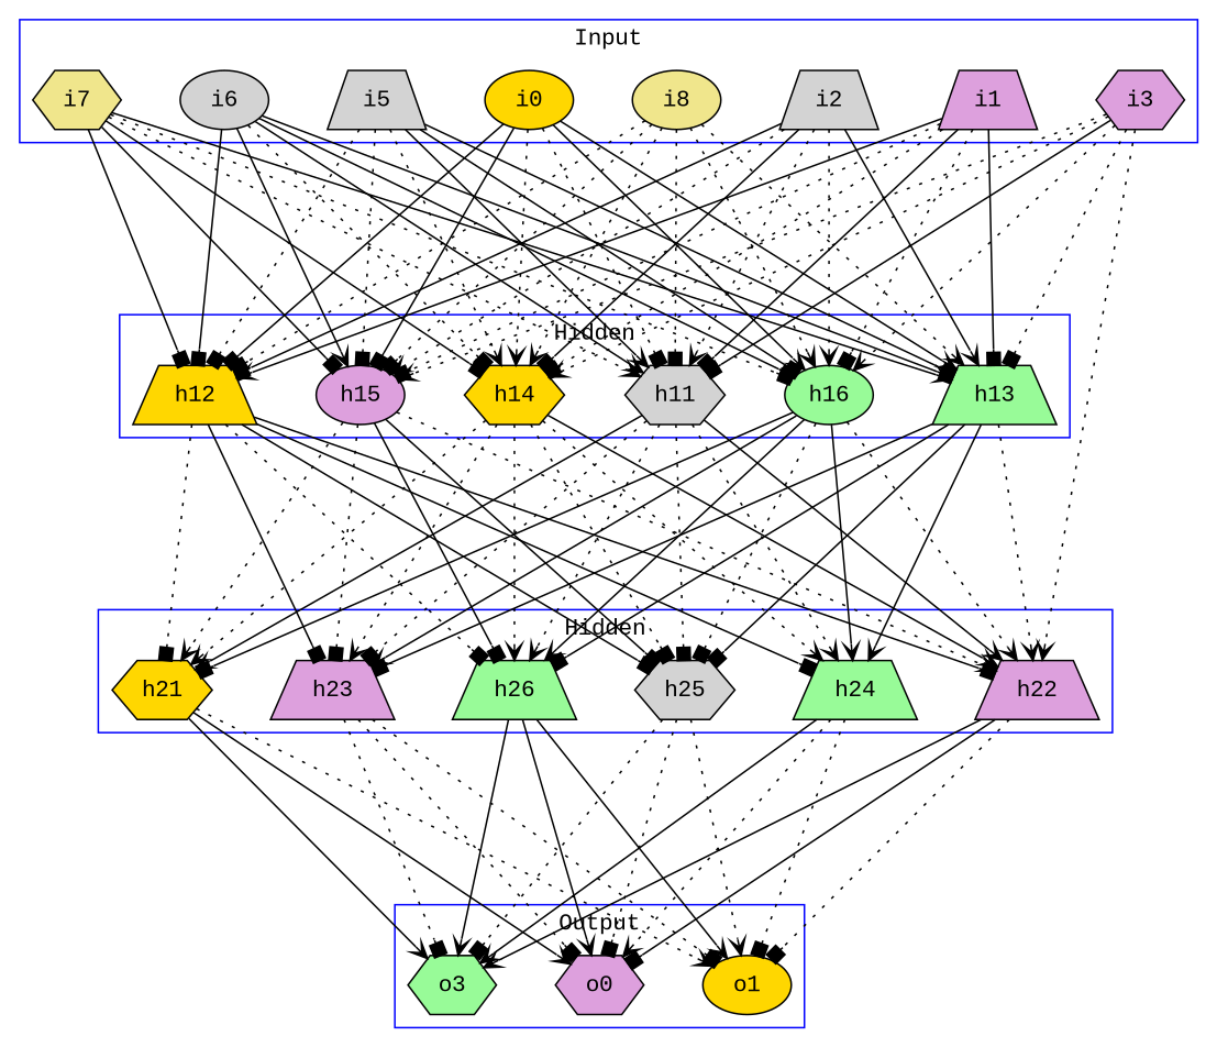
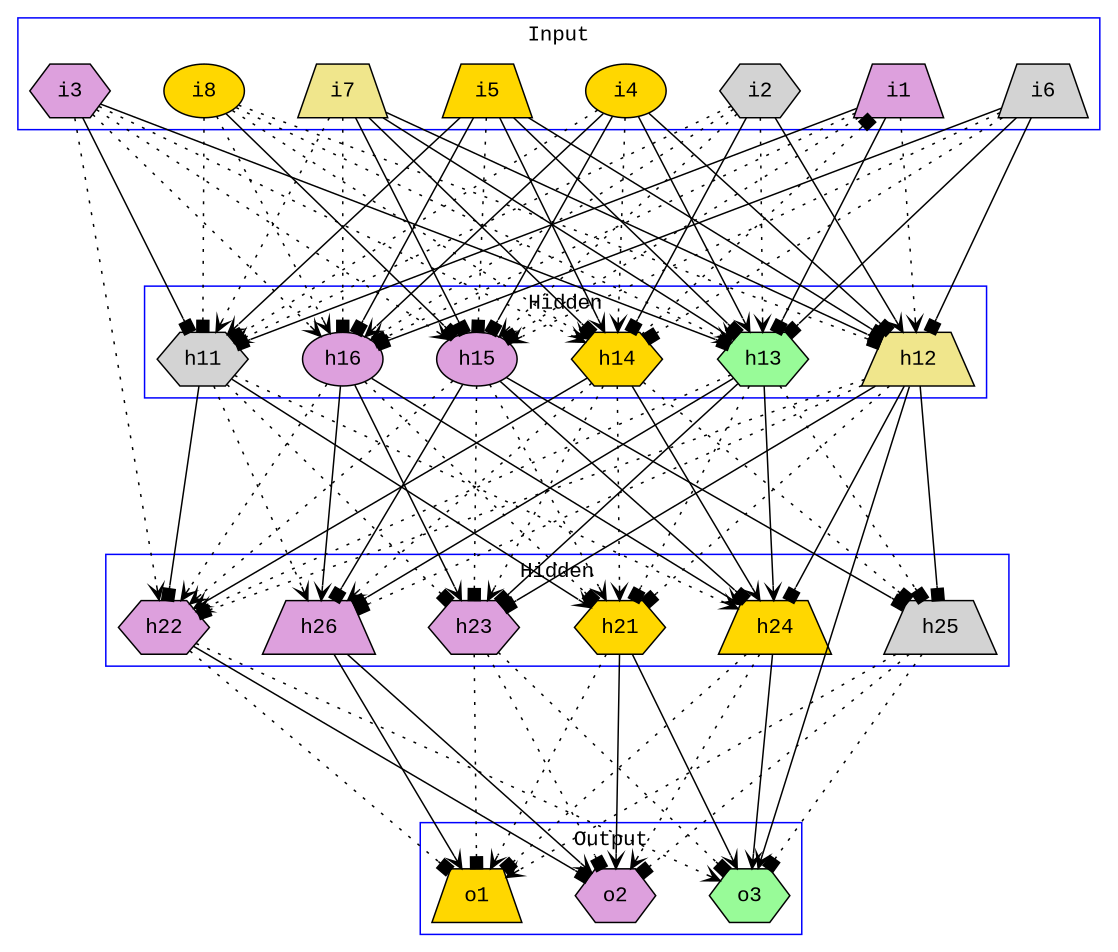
  digraph {
    fontname="Liberation Mono"
    nodesep=0.5
    rankdir=TB
    ranksep=2
    splines=line
    node [fillcolor=plum fontname="Liberation Mono" shape=hexagon style=filled]
    edge [arrowhead=box fontname="Liberation Mono" style=solid]
    i1 [shape=trapezium]
-   i2 [fillcolor=lightgrey shape=trapezium]
+   i2 [fillcolor=lightgrey]
    i3
-   i4 [fillcolor=gold shape=ellipse label=i0]
-   i5 [fillcolor=lightgrey shape=trapezium]
-   i6 [fillcolor=lightgrey shape=ellipse]
-   i7 [fillcolor=khaki]
-   i8 [fillcolor=khaki shape=ellipse]
+   i4 [fillcolor=gold shape=ellipse]
+   i5 [fillcolor=gold shape=trapezium]
+   i6 [fillcolor=lightgrey shape=trapezium]
+   i7 [fillcolor=khaki shape=trapezium]
+   i8 [fillcolor=gold shape=ellipse]
    h11 [fillcolor=lightgrey]
-   h12 [fillcolor=gold shape=trapezium]
-   h13 [fillcolor=palegreen shape=trapezium]
+   h12 [fillcolor=khaki shape=trapezium]
+   h13 [fillcolor=palegreen]
    h14 [fillcolor=gold]
    h15 [shape=ellipse]
-   h16 [fillcolor=palegreen shape=ellipse]
+   h16 [shape=ellipse]
    h21 [fillcolor=gold]
-   h22 [shape=trapezium]
-   h23 [shape=trapezium]
-   h24 [fillcolor=palegreen shape=trapezium]
-   h25 [fillcolor=lightgrey]
-   h26 [fillcolor=palegreen shape=trapezium]
-   o1 [fillcolor=gold shape=ellipse]
-   o2 [label=o0]
+   h22
+   h23
+   h24 [fillcolor=gold shape=trapezium]
+   h25 [fillcolor=lightgrey shape=trapezium]
+   h26 [shape=trapezium]
+   o1 [fillcolor=gold shape=trapezium]
+   o2
    o3 [fillcolor=palegreen]
    subgraph cluster_1 {
      color=blue
      label=Input
      i1
      i2
      i3
      i4
      i5
      i6
      i7
      i8
    }
    subgraph cluster_2 {
      color=blue
      label=Hidden
      h11
      h12
      h13
      h14
      h15
      h16
    }
    subgraph cluster_3 {
      color=blue
      label=Hidden
      h21
      h22
      h23
      h24
      h25
      h26
    }
    subgraph cluster_4 {
      color=blue
      label=Output
      o1
      o2
      o3
    }
    i1 -> h11
-   i1 -> h12 [arrowhead=vee]
+   i1 -> h12 [arrowhead=vee style=dotted]
    i1 -> h13
-   i1 -> h14 [style=dotted]
+   h14 -> i1 [style=dotted]
    i1 -> h15 [style=dotted]
    i1 -> h16 [style=dotted]
    i2 -> h11 [arrowhead=vee style=dotted]
-   i2 -> h12
-   i2 -> h13 [arrowhead=vee]
+   i2 -> h12 [arrowhead=vee]
+   i2 -> h13 [arrowhead=vee style=dotted]
    i2 -> h14
    i2 -> h15 [arrowhead=vee style=dotted]
    i2 -> h16 [arrowhead=vee style=dotted]
    i3 -> h11
-   i3 -> h13 [style=dotted]
+   i3 -> h13
    i3 -> h14 [arrowhead=vee style=dotted]
    i3 -> h15 [arrowhead=vee style=dotted]
    i3 -> h16 [arrowhead=vee style=dotted]
    i3 -> h22 [arrowhead=vee style=dotted]
    i4 -> h11 [style=dotted]
    i4 -> h12
    i4 -> h13 [arrowhead=vee]
    i4 -> h14 [arrowhead=vee style=dotted]
    i4 -> h15
    i4 -> h16 [arrowhead=vee]
    i5 -> h11 [arrowhead=vee]
-   i5 -> h12 [style=dotted]
+   i5 -> h12
    i5 -> h13
-   i5 -> h14 [arrowhead=vee style=dotted]
+   i5 -> h14 [arrowhead=vee]
    i5 -> h15 [style=dotted]
    i5 -> h16
-   i6 -> h11 [arrowhead=vee]
    i6 -> h12
    i6 -> h13
    i6 -> h14 [style=dotted]
-   i6 -> h15 [arrowhead=vee]
+   i6 -> h15 [arrowhead=vee style=dotted]
    i6 -> h16
    i7 -> h11 [arrowhead=vee style=dotted]
    i7 -> h12
    i7 -> h13 [arrowhead=vee]
    i7 -> h14
    i7 -> h15
    i7 -> h16 [style=dotted]
    i8 -> h11 [style=dotted]
    i8 -> h12 [style=dotted]
    i8 -> h13 [arrowhead=vee style=dotted]
    i8 -> h14 [arrowhead=vee style=dotted]
-   i8 -> h15 [style=dotted]
+   i8 -> h15
    i8 -> h16 [arrowhead=vee style=dotted]
    h11 -> h21 [arrowhead=vee]
-   h11 -> h22 [arrowhead=vee]
+   h11 -> h22
    h11 -> h23 [style=dotted]
    h11 -> h24 [arrowhead=vee style=dotted]
-   h11 -> h25 [style=dotted]
    h11 -> h26 [arrowhead=vee style=dotted]
    h12 -> h21 [style=dotted]
-   h12 -> h22
+   h12 -> h22 [style=dotted]
    h12 -> h23
    h12 -> h24
    h12 -> h25
    h12 -> h26 [style=dotted]
+   h13 -> h21 [style=dotted]
    h13 -> h22 [arrowhead=vee style=dotted]
    h13 -> h23
    h13 -> h24 [arrowhead=vee]
-   h13 -> h25
+   h13 -> h25 [style=dotted]
    h13 -> h26
    h14 -> h21 [arrowhead=vee style=dotted]
    h14 -> h22 [arrowhead=vee]
    h14 -> h23 [arrowhead=vee style=dotted]
-   h14 -> h24 [arrowhead=vee style=dotted]
+   h14 -> h24 [arrowhead=vee]
    h14 -> h25 [style=dotted]
    h14 -> h26 [arrowhead=vee style=dotted]
    h15 -> h21 [arrowhead=vee style=dotted]
    h15 -> h22 [arrowhead=vee style=dotted]
    h15 -> h23 [style=dotted]
+   h15 -> h24
    h15 -> h25
    h15 -> h26
-   h16 -> h21
+   h16 -> h21 [style=dotted]
    h16 -> h22 [arrowhead=vee style=dotted]
    h16 -> h23 [arrowhead=vee]
    h16 -> h24 [arrowhead=vee]
-   h16 -> h25 [style=dotted]
    h16 -> h26 [arrowhead=vee]
    h21 -> o1 [arrowhead=vee style=dotted]
    h21 -> o2 [arrowhead=vee]
    h21 -> o3 [arrowhead=vee]
    h22 -> o1 [style=dotted]
    h22 -> o2
-   h22 -> o3 [arrowhead=vee]
+   h22 -> o3 [arrowhead=vee style=dotted]
    h23 -> o1 [style=dotted]
    h23 -> o2 [style=dotted]
    h23 -> o3 [style=dotted]
    h24 -> o1 [style=dotted]
    h24 -> o2 [arrowhead=vee style=dotted]
    h24 -> o3 [arrowhead=vee]
    h25 -> o1 [arrowhead=vee style=dotted]
    h25 -> o2 [style=dotted]
    h25 -> o3 [style=dotted]
    h26 -> o1 [arrowhead=vee]
    h26 -> o2 [arrowhead=vee]
-   h26 -> o3 [arrowhead=vee]
+   h12 -> o3 [arrowhead=vee]
  }
